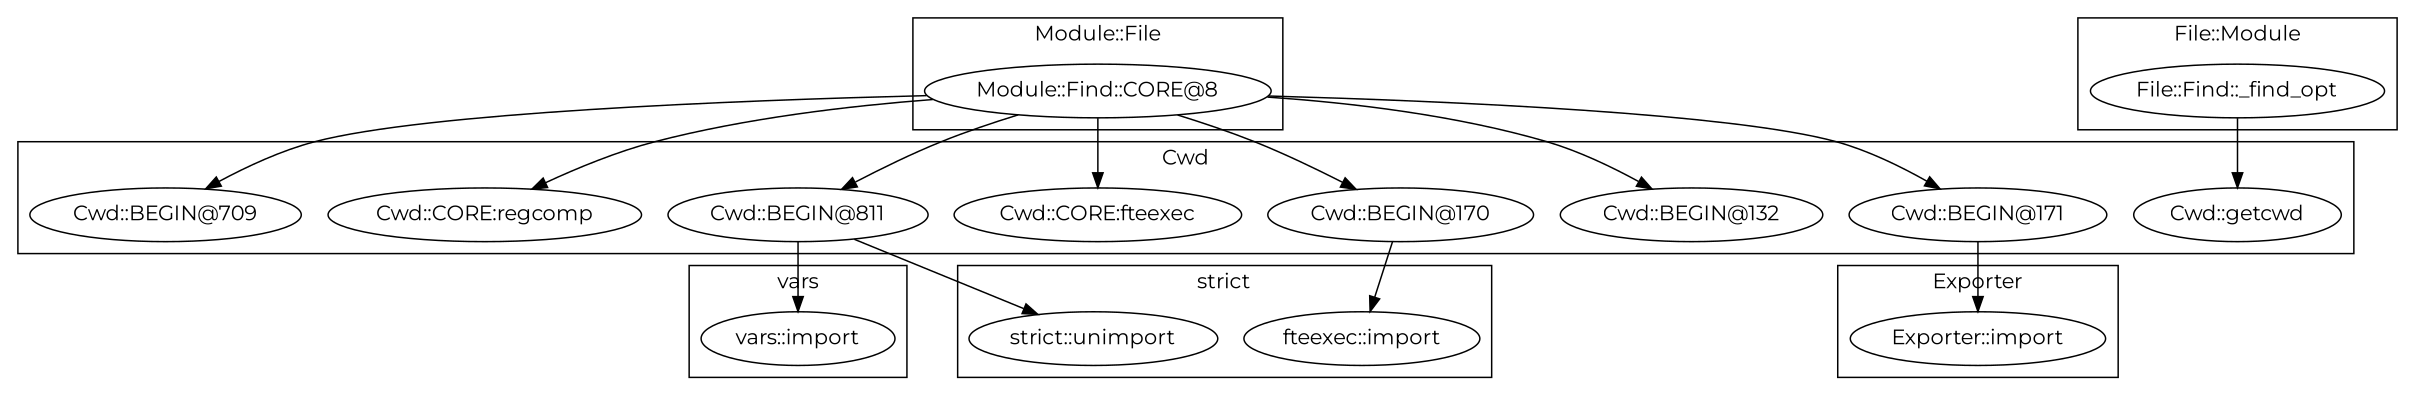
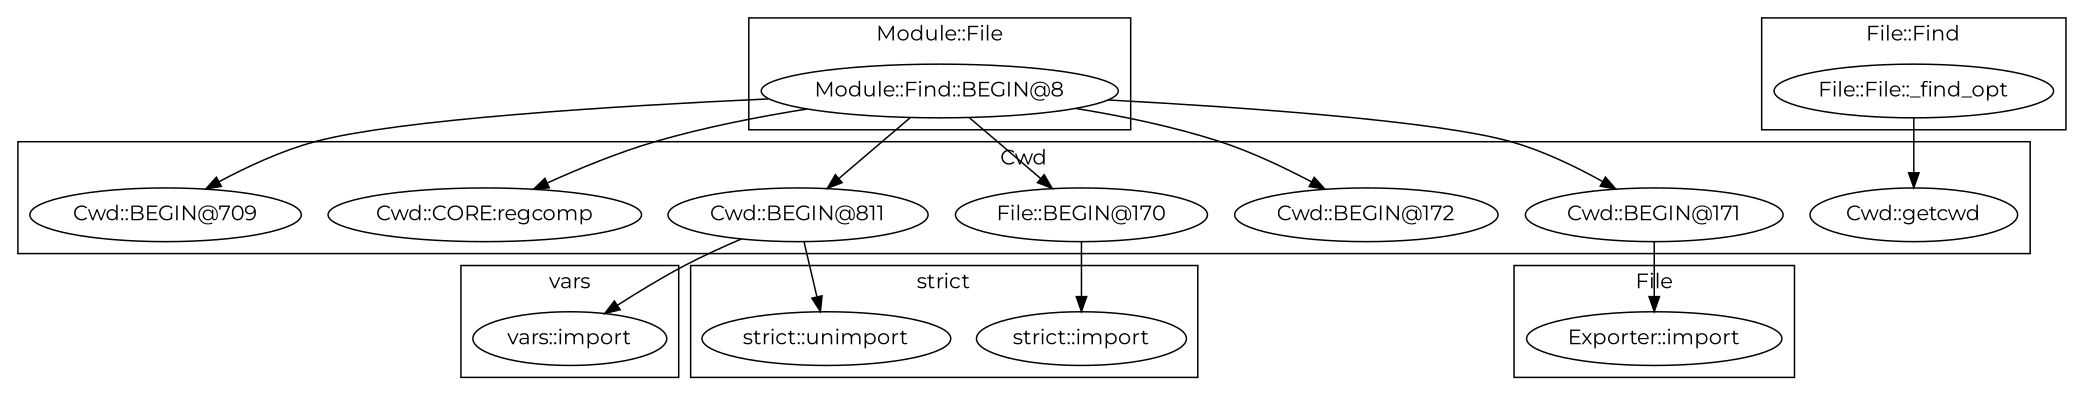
  digraph {
    fontname=Montserrat
    node [fontname=Montserrat]
    edge [fontname=Montserrat]
-   "Module::Find::BEGIN@8" [label="Module::Find::CORE@8"]
+   "Module::Find::BEGIN@8"
    "Exporter::import"
    "vars::import"
    "Cwd::BEGIN@811"
-   "Cwd::BEGIN@172" [label="Cwd::BEGIN@132"]
-   "Cwd::BEGIN@170"
-   "Cwd::CORE:fteexec"
+   "Cwd::BEGIN@172"
+   "Cwd::BEGIN@170" [label="File::BEGIN@170"]
    "Cwd::BEGIN@171"
    "Cwd::getcwd"
    n10 [label="Cwd::BEGIN@709"]
    "Cwd::CORE:regcomp"
-   "strict::import" [label="fteexec::import"]
+   "strict::import"
    "strict::unimport"
-   "File::Find::_find_opt"
+   "File::Find::_find_opt" [label="File::File::_find_opt"]
    subgraph cluster_1 {
      label="Module::File"
      "Module::Find::BEGIN@8"
    }
    subgraph cluster_2 {
-     label=Exporter
+     label=File
      "Exporter::import"
    }
    subgraph cluster_3 {
      label=vars
      "vars::import"
    }
    subgraph cluster_4 {
      label=Cwd
      "Cwd::BEGIN@811"
      "Cwd::BEGIN@172"
      "Cwd::BEGIN@170"
-     "Cwd::CORE:fteexec"
      "Cwd::BEGIN@171"
      "Cwd::getcwd"
      n10
      "Cwd::CORE:regcomp"
    }
    subgraph cluster_5 {
      label="strict"
      "strict::import"
      "strict::unimport"
    }
    subgraph cluster_6 {
-     label="File::Module"
+     label="File::Find"
      "File::Find::_find_opt"
    }
    "Module::Find::BEGIN@8" -> "Cwd::BEGIN@811"
    "Module::Find::BEGIN@8" -> "Cwd::BEGIN@172"
    "Module::Find::BEGIN@8" -> "Cwd::BEGIN@170"
-   "Module::Find::BEGIN@8" -> "Cwd::CORE:fteexec"
    "Module::Find::BEGIN@8" -> "Cwd::BEGIN@171"
    "Module::Find::BEGIN@8" -> n10
    "Module::Find::BEGIN@8" -> "Cwd::CORE:regcomp"
    "Cwd::BEGIN@811" -> "vars::import"
    "Cwd::BEGIN@811" -> "strict::unimport"
    "Cwd::BEGIN@170" -> "strict::import"
    "Cwd::BEGIN@171" -> "Exporter::import"
    "File::Find::_find_opt" -> "Cwd::getcwd"
  }
